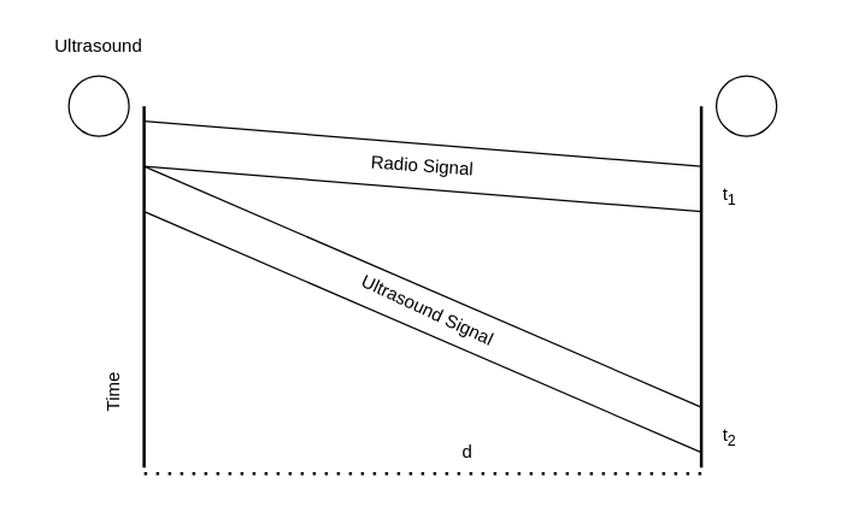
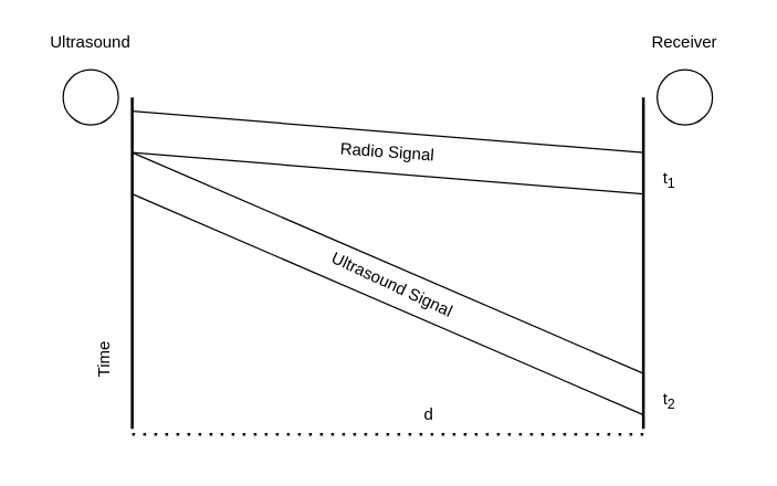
  <mxCell id="0" />
  <mxCell id="1" parent="0" />
  <mxCell id="2" value="" style="rounded=0;whiteSpace=wrap;html=1;strokeColor=none;" vertex="1" parent="1"><mxGeometry x="20" y="20" width="520" height="310" as="geometry" /></mxCell>
  <mxCell id="3" value="Ultrasound" style="text;html=1;strokeColor=none;fillColor=none;align=center;verticalAlign=middle;whiteSpace=wrap;rounded=0;" vertex="1" parent="1"><mxGeometry x="22" y="20" width="86" height="20" as="geometry" /></mxCell>
+ <mxCell id="4" value="Receiver" style="text;html=1;strokeColor=none;fillColor=none;align=center;verticalAlign=middle;whiteSpace=wrap;rounded=0;" vertex="1" parent="1"><mxGeometry x="452" y="20" width="86" height="20" as="geometry" /></mxCell>
  <mxCell id="5" value="" style="endArrow=none;dashed=1;html=1;dashPattern=1 3;strokeWidth=2;" edge="1" parent="1"><mxGeometry width="50" height="50" relative="1" as="geometry"><mxPoint x="95" y="314" as="sourcePoint" /><mxPoint x="465" y="314" as="targetPoint" /></mxGeometry></mxCell>
  <mxCell id="6" value="d" style="text;html=1;strokeColor=none;fillColor=none;align=center;verticalAlign=middle;whiteSpace=wrap;rounded=0;" vertex="1" parent="1"><mxGeometry x="290" y="290" width="40" height="20" as="geometry" /></mxCell>
  <mxCell id="7" value="" style="endArrow=none;html=1;strokeWidth=2;" edge="1" parent="1"><mxGeometry width="50" height="50" relative="1" as="geometry"><mxPoint x="95" y="310" as="sourcePoint" /><mxPoint x="95" y="70" as="targetPoint" /></mxGeometry></mxCell>
  <mxCell id="8" value="" style="endArrow=none;html=1;strokeWidth=2;" edge="1" parent="1"><mxGeometry width="50" height="50" relative="1" as="geometry"><mxPoint x="465" y="310" as="sourcePoint" /><mxPoint x="465" y="70" as="targetPoint" /></mxGeometry></mxCell>
  <mxCell id="9" value="&lt;div&gt;Time&lt;/div&gt;" style="text;html=1;strokeColor=none;fillColor=none;align=center;verticalAlign=middle;whiteSpace=wrap;rounded=0;rotation=-90;" vertex="1" parent="1"><mxGeometry x="55" y="250" width="40" height="20" as="geometry" /></mxCell>
  <mxCell id="10" value="" style="endArrow=none;html=1;strokeWidth=1;" edge="1" parent="1"><mxGeometry width="50" height="50" relative="1" as="geometry"><mxPoint x="95" y="80" as="sourcePoint" /><mxPoint x="465" y="110" as="targetPoint" /></mxGeometry></mxCell>
  <mxCell id="11" value="" style="endArrow=none;html=1;strokeWidth=1;" edge="1" parent="1"><mxGeometry width="50" height="50" relative="1" as="geometry"><mxPoint x="95" y="110" as="sourcePoint" /><mxPoint x="465" y="140" as="targetPoint" /></mxGeometry></mxCell>
  <mxCell id="12" value="" style="endArrow=none;html=1;strokeWidth=1;" edge="1" parent="1"><mxGeometry width="50" height="50" relative="1" as="geometry"><mxPoint x="95" y="110" as="sourcePoint" /><mxPoint x="465" y="270" as="targetPoint" /></mxGeometry></mxCell>
  <mxCell id="13" value="" style="endArrow=none;html=1;strokeWidth=1;" edge="1" parent="1"><mxGeometry width="50" height="50" relative="1" as="geometry"><mxPoint x="95" y="140" as="sourcePoint" /><mxPoint x="465" y="300" as="targetPoint" /></mxGeometry></mxCell>
  <mxCell id="14" value="Radio Signal" style="text;html=1;strokeColor=none;fillColor=none;align=center;verticalAlign=middle;whiteSpace=wrap;rounded=0;rotation=4;" vertex="1" parent="1"><mxGeometry x="240" y="100" width="80" height="20" as="geometry" /></mxCell>
  <mxCell id="15" value="Ultrasound Signal" style="text;html=1;strokeColor=none;fillColor=none;align=center;verticalAlign=middle;whiteSpace=wrap;rounded=0;rotation=25;" vertex="1" parent="1"><mxGeometry x="221" y="196" width="125" height="20" as="geometry" /></mxCell>
  <mxCell id="16" value="t&lt;sub&gt;1&lt;/sub&gt;" style="text;html=1;strokeColor=none;fillColor=none;align=center;verticalAlign=middle;whiteSpace=wrap;rounded=0;" vertex="1" parent="1"><mxGeometry x="464" y="120" width="40" height="20" as="geometry" /></mxCell>
  <mxCell id="17" value="t&lt;sub&gt;2&lt;/sub&gt;" style="text;html=1;strokeColor=none;fillColor=none;align=center;verticalAlign=middle;whiteSpace=wrap;rounded=0;" vertex="1" parent="1"><mxGeometry x="464" y="280" width="40" height="20" as="geometry" /></mxCell>
  <mxCell id="18" value="" style="ellipse;whiteSpace=wrap;html=1;aspect=fixed;" vertex="1" parent="1"><mxGeometry x="45" y="50" width="40" height="40" as="geometry" /></mxCell>
  <mxCell id="19" value="" style="ellipse;whiteSpace=wrap;html=1;aspect=fixed;" vertex="1" parent="1"><mxGeometry x="475" y="50" width="40" height="40" as="geometry" /></mxCell>
